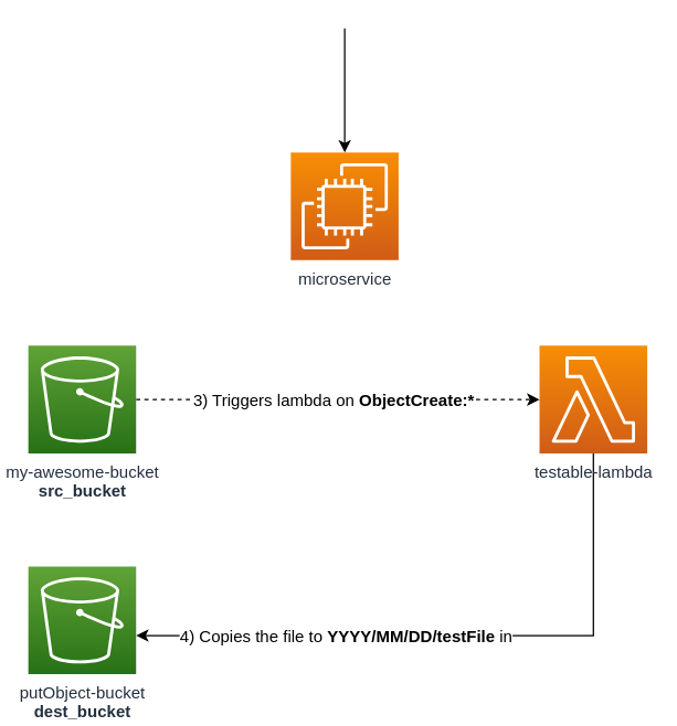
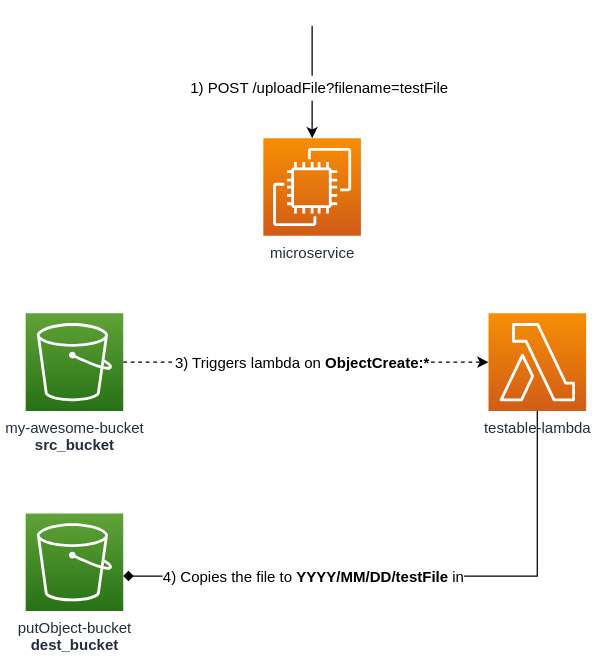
  <mxCell id="0" />
  <mxCell id="1" parent="0" />
- <mxCell id="2" style="edgeStyle=orthogonalEdgeStyle;rounded=0;orthogonalLoop=1;jettySize=auto;html=1;" edge="1" parent="1" source="4" target="7"><mxGeometry relative="1" as="geometry"><Array as="points"><mxPoint x="429" y="460" /></Array></mxGeometry></mxCell>
+ <mxCell id="2" style="edgeStyle=orthogonalEdgeStyle;rounded=0;orthogonalLoop=1;jettySize=auto;html=1;endArrow=diamond;" edge="1" parent="1" source="4" target="7"><mxGeometry relative="1" as="geometry"><Array as="points"><mxPoint x="429" y="460" /></Array></mxGeometry></mxCell>
  <mxCell id="3" value="&lt;font style=&quot;font-size: 12px&quot;&gt;4) Copies the file to &lt;b&gt;YYYY/MM/DD/testFile&lt;/b&gt; in &lt;/font&gt;" style="edgeLabel;html=1;align=center;verticalAlign=middle;resizable=0;points=[];" vertex="1" connectable="0" parent="2"><mxGeometry x="0.071" relative="1" as="geometry"><mxPoint x="-64" as="offset" /></mxGeometry></mxCell>
  <mxCell id="4" value="testable-lambda" style="points=[[0,0,0],[0.25,0,0],[0.5,0,0],[0.75,0,0],[1,0,0],[0,1,0],[0.25,1,0],[0.5,1,0],[0.75,1,0],[1,1,0],[0,0.25,0],[0,0.5,0],[0,0.75,0],[1,0.25,0],[1,0.5,0],[1,0.75,0]];outlineConnect=0;fontColor=#232F3E;gradientColor=#F78E04;gradientDirection=north;fillColor=#D05C17;strokeColor=#ffffff;dashed=0;verticalLabelPosition=bottom;verticalAlign=top;align=center;html=1;fontSize=12;fontStyle=0;aspect=fixed;shape=mxgraph.aws4.resourceIcon;resIcon=mxgraph.aws4.lambda;" vertex="1" parent="1"><mxGeometry x="390" y="250" width="78" height="78" as="geometry" /></mxCell>
  <mxCell id="5" style="edgeStyle=orthogonalEdgeStyle;rounded=0;orthogonalLoop=1;jettySize=auto;html=1;dashed=1;" edge="1" parent="1" source="14" target="4"><mxGeometry relative="1" as="geometry"><Array as="points"><mxPoint x="449" y="300" /></Array></mxGeometry></mxCell>
  <mxCell id="6" value="&lt;font style=&quot;font-size: 12px&quot;&gt;3) Triggers lambda on &lt;b&gt;ObjectCreate:*&lt;/b&gt;&lt;/font&gt;" style="edgeLabel;html=1;align=center;verticalAlign=middle;resizable=0;points=[];" vertex="1" connectable="0" parent="5"><mxGeometry x="-0.19" relative="1" as="geometry"><mxPoint x="24" as="offset" /></mxGeometry></mxCell>
  <mxCell id="7" value="&lt;div&gt;putObject-bucket&lt;/div&gt;&lt;div&gt;&lt;b&gt;dest_bucket&lt;/b&gt;&lt;br&gt;&lt;/div&gt;" style="points=[[0,0,0],[0.25,0,0],[0.5,0,0],[0.75,0,0],[1,0,0],[0,1,0],[0.25,1,0],[0.5,1,0],[0.75,1,0],[1,1,0],[0,0.25,0],[0,0.5,0],[0,0.75,0],[1,0.25,0],[1,0.5,0],[1,0.75,0]];outlineConnect=0;fontColor=#232F3E;gradientColor=#60A337;gradientDirection=north;fillColor=#277116;strokeColor=#ffffff;dashed=0;verticalLabelPosition=bottom;verticalAlign=top;align=center;html=1;fontSize=12;fontStyle=0;aspect=fixed;shape=mxgraph.aws4.resourceIcon;resIcon=mxgraph.aws4.s3;" vertex="1" parent="1"><mxGeometry x="20" y="410" width="78" height="78" as="geometry" /></mxCell>
  <mxCell id="8" value="" style="group" vertex="1" connectable="0" parent="1"><mxGeometry x="150" y="20" width="220" height="168" as="geometry" /></mxCell>
  <mxCell id="9" value="microservice" style="points=[[0,0,0],[0.25,0,0],[0.5,0,0],[0.75,0,0],[1,0,0],[0,1,0],[0.25,1,0],[0.5,1,0],[0.75,1,0],[1,1,0],[0,0.25,0],[0,0.5,0],[0,0.75,0],[1,0.25,0],[1,0.5,0],[1,0.75,0]];outlineConnect=0;fontColor=#232F3E;gradientColor=#F78E04;gradientDirection=north;fillColor=#D05C17;strokeColor=#ffffff;dashed=0;verticalLabelPosition=bottom;verticalAlign=top;align=center;html=1;fontSize=12;fontStyle=0;aspect=fixed;shape=mxgraph.aws4.resourceIcon;resIcon=mxgraph.aws4.ec2;" vertex="1" parent="8"><mxGeometry x="60" y="90" width="78" height="78" as="geometry" /></mxCell>
  <mxCell id="10" value="" style="endArrow=classic;html=1;entryX=0.5;entryY=0;entryDx=0;entryDy=0;entryPerimeter=0;" edge="1" parent="8" target="9"><mxGeometry width="50" height="50" relative="1" as="geometry"><mxPoint x="99" as="sourcePoint" /><mxPoint x="70" y="-90" as="targetPoint" /></mxGeometry></mxCell>
+ <mxCell id="11" value="&lt;div align=&quot;left&quot;&gt;1) POST /uploadFile?filename=testFile&lt;/div&gt;" style="text;html=1;align=left;verticalAlign=middle;resizable=0;points=[];autosize=1;strokeColor=none;fillColor=#ffffff;" vertex="1" parent="8"><mxGeometry y="40" width="220" height="20" as="geometry" /></mxCell>
  <mxCell id="12" value="" style="group" vertex="1" connectable="0" parent="1"><mxGeometry x="20" y="250" width="78" height="78" as="geometry" /></mxCell>
  <mxCell id="13" value="" style="group" vertex="1" connectable="0" parent="12"><mxGeometry width="78" height="78" as="geometry" /></mxCell>
  <mxCell id="14" value="&lt;div&gt;my-awesome-bucket&lt;/div&gt;&lt;div&gt;&lt;b&gt;src_bucket&lt;/b&gt;&lt;br&gt;&lt;/div&gt;" style="points=[[0,0,0],[0.25,0,0],[0.5,0,0],[0.75,0,0],[1,0,0],[0,1,0],[0.25,1,0],[0.5,1,0],[0.75,1,0],[1,1,0],[0,0.25,0],[0,0.5,0],[0,0.75,0],[1,0.25,0],[1,0.5,0],[1,0.75,0]];outlineConnect=0;fontColor=#232F3E;gradientColor=#60A337;gradientDirection=north;fillColor=#277116;strokeColor=#ffffff;dashed=0;verticalLabelPosition=bottom;verticalAlign=top;align=center;html=1;fontSize=12;fontStyle=0;aspect=fixed;shape=mxgraph.aws4.resourceIcon;resIcon=mxgraph.aws4.s3;" vertex="1" parent="13"><mxGeometry width="78" height="78" as="geometry" /></mxCell>
